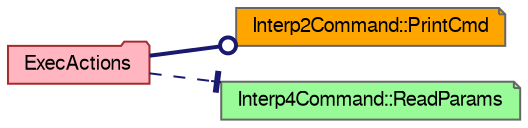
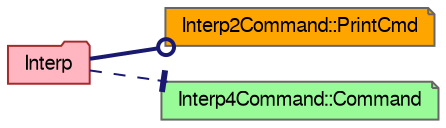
  digraph {
    rankdir=LR
    node [color=gray40 fontname=FreeSans fontsize=10 shape=note style=filled]
    edge [color=midnightblue fontname=FreeSans fontsize=10 labelfontname=FreeSans labelfontsize=10]
-   n1 [color=brown fillcolor=lightpink fontcolor=black height=0.2 label=ExecActions shape=folder width=0.4]
+   n1 [color=brown fillcolor=lightpink fontcolor=black height=0.2 label=Interp shape=folder width=0.4]
    n2 [fillcolor=orange height=0.2 label="Interp2Command::PrintCmd" width=0.4]
-   n3 [fillcolor=palegreen height=0.2 label="Interp4Command::ReadParams" width=0.4]
+   n3 [fillcolor=palegreen height=0.2 label="Interp4Command::Command" width=0.4]
    n1 -> n2 [arrowhead=odot style=bold]
    n1 -> n3 [arrowhead=tee style=dashed]
  }
